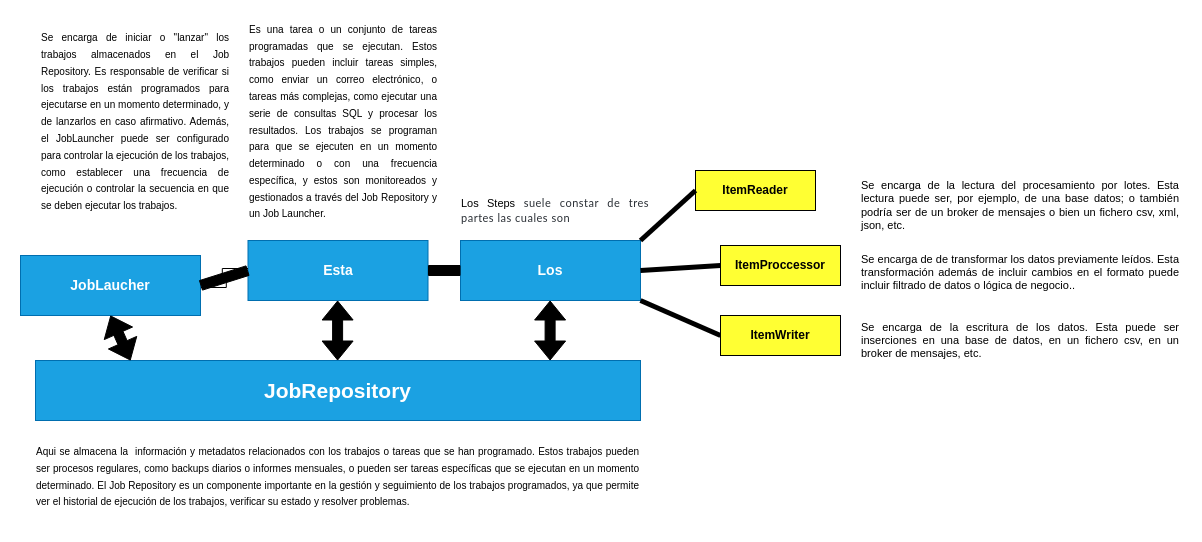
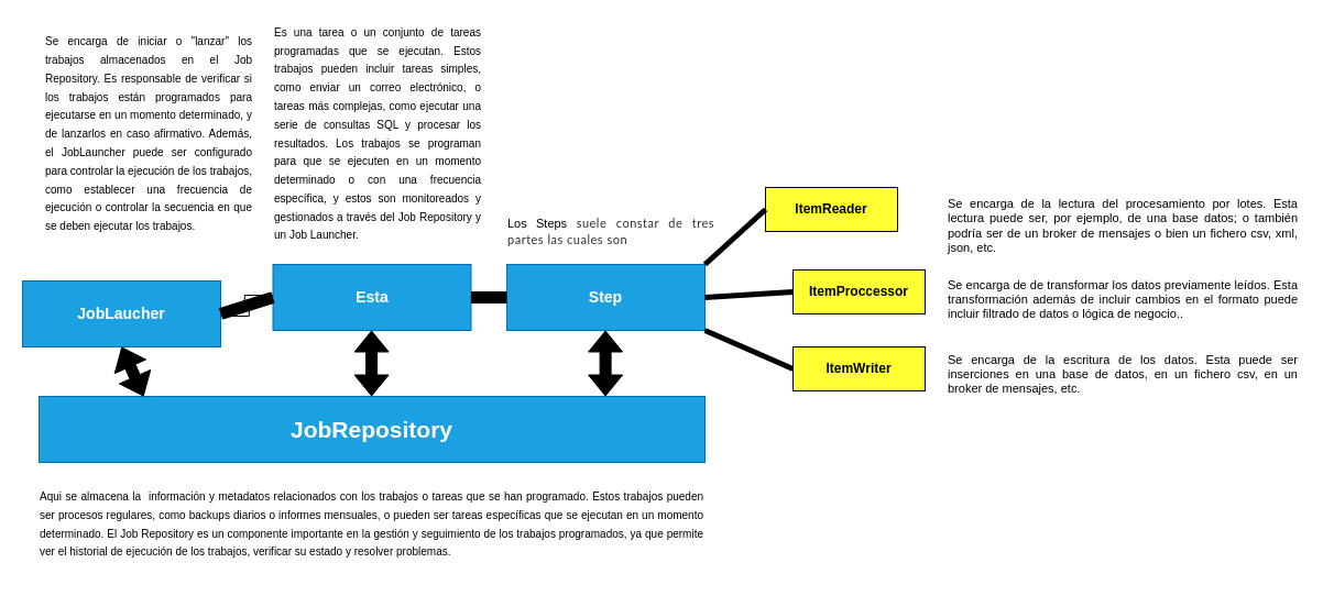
  <mxCell id="0" />
  <mxCell id="1" parent="0" />
  <mxCell id="2" value="&lt;font style=&quot;font-size: 14px;&quot;&gt;&lt;b&gt;Esta&lt;/b&gt;&lt;/font&gt;" style="rounded=0;whiteSpace=wrap;html=1;fillColor=#1ba1e2;fontColor=#ffffff;strokeColor=#006EAF;" parent="1" vertex="1"><mxGeometry x="247.5" y="240" width="180" height="60" as="geometry" /></mxCell>
  <mxCell id="3" value="" style="edgeStyle=orthogonalEdgeStyle;shape=link;rounded=0;orthogonalLoop=1;jettySize=auto;html=1;strokeColor=#000000;fontSize=10;fillColor=#000000;" parent="1" source="4" target="2" edge="1"><mxGeometry relative="1" as="geometry" /></mxCell>
  <mxCell id="4" value="&lt;font style=&quot;font-size: 14px;&quot;&gt;&lt;b&gt;JobLaucher&lt;/b&gt;&lt;/font&gt;" style="rounded=0;whiteSpace=wrap;html=1;fillColor=#1ba1e2;fontColor=#ffffff;strokeColor=#006EAF;" parent="1" vertex="1"><mxGeometry x="20" y="255" width="180" height="60" as="geometry" /></mxCell>
- <mxCell id="5" value="&lt;font style=&quot;font-size: 14px;&quot;&gt;&lt;b&gt;Los&lt;/b&gt;&lt;/font&gt;" style="rounded=0;whiteSpace=wrap;html=1;fillColor=#1ba1e2;fontColor=#ffffff;strokeColor=#006EAF;" parent="1" vertex="1"><mxGeometry x="460" y="240" width="180" height="60" as="geometry" /></mxCell>
+ <mxCell id="5" value="&lt;font style=&quot;font-size: 14px;&quot;&gt;&lt;b&gt;Step&lt;/b&gt;&lt;/font&gt;" style="rounded=0;whiteSpace=wrap;html=1;fillColor=#1ba1e2;fontColor=#ffffff;strokeColor=#006EAF;" parent="1" vertex="1"><mxGeometry x="460" y="240" width="180" height="60" as="geometry" /></mxCell>
  <mxCell id="6" value="&lt;b&gt;ItemWriter&lt;/b&gt;" style="rounded=0;whiteSpace=wrap;html=1;" parent="1" vertex="1"><mxGeometry x="720" y="315" width="120" height="40" as="geometry" /></mxCell>
  <mxCell id="7" value="&lt;font style=&quot;font-size: 21px;&quot;&gt;&lt;b&gt;JobRepository&lt;/b&gt;&lt;/font&gt;" style="rounded=0;whiteSpace=wrap;html=1;fillColor=#1ba1e2;fontColor=#ffffff;strokeColor=#006EAF;" parent="1" vertex="1"><mxGeometry x="35" y="360" width="605" height="60" as="geometry" /></mxCell>
  <mxCell id="8" value="&lt;font style=&quot;font-size: 12px;&quot;&gt;&lt;b&gt;ItemProccessor&lt;/b&gt;&lt;/font&gt;" style="rounded=0;whiteSpace=wrap;html=1;" parent="1" vertex="1"><mxGeometry x="720" y="245" width="120" height="40" as="geometry" /></mxCell>
  <mxCell id="9" value="&lt;b&gt;ItemReader&lt;/b&gt;" style="rounded=0;whiteSpace=wrap;html=1;fillColor=#FFFF33;" parent="1" vertex="1"><mxGeometry x="695" y="170" width="120" height="40" as="geometry" /></mxCell>
  <mxCell id="10" value="&lt;div style=&quot;text-align: justify;&quot;&gt;&lt;span style=&quot;font-size: 10px; background-color: initial;&quot;&gt;Aqui se almacena la&amp;nbsp; información y metadatos relacionados con los trabajos o tareas que se han programado. Estos trabajos pueden ser procesos regulares, como backups diarios o informes mensuales, o pueden ser tareas específicas que se ejecutan en un momento determinado. El Job Repository es un componente importante en la gestión y seguimiento de los trabajos programados, ya que permite ver el historial de ejecución de los trabajos, verificar su estado y resolver problemas.&lt;/span&gt;&lt;/div&gt;" style="text;html=1;strokeColor=none;fillColor=none;align=center;verticalAlign=middle;whiteSpace=wrap;rounded=0;fontSize=14;" parent="1" vertex="1"><mxGeometry x="35" y="430" width="605" height="90" as="geometry" /></mxCell>
  <mxCell id="11" value="&lt;div style=&quot;text-align: justify;&quot;&gt;&lt;font style=&quot;font-size: 10px;&quot;&gt;Se encarga de iniciar o &quot;lanzar&quot; los trabajos almacenados en el Job Repository. Es responsable de verificar si los trabajos están programados para ejecutarse en un momento determinado, y de lanzarlos en caso afirmativo. Además, el JobLauncher puede ser configurado para controlar la ejecución de los trabajos, como establecer una frecuencia de ejecución o controlar la secuencia en que se deben ejecutar los trabajos.&lt;/font&gt;&lt;br&gt;&lt;/div&gt;" style="text;html=1;strokeColor=none;fillColor=none;align=center;verticalAlign=middle;whiteSpace=wrap;rounded=0;fontSize=14;" parent="1" vertex="1"><mxGeometry x="40" y="20" width="190" height="200" as="geometry" /></mxCell>
  <mxCell id="12" value="&lt;div style=&quot;text-align: justify;&quot;&gt;&lt;font style=&quot;font-size: 10px;&quot;&gt;Es una tarea o un conjunto de tareas programadas que se ejecutan. Estos trabajos pueden incluir tareas simples, como enviar un correo electrónico, o tareas más complejas, como ejecutar una serie de consultas SQL y procesar los resultados. Los trabajos se programan para que se ejecuten en un momento determinado o con una frecuencia específica, y estos son monitoreados y gestionados a través del Job Repository y un Job Launcher.&lt;/font&gt;&lt;br&gt;&lt;/div&gt;" style="text;html=1;strokeColor=none;fillColor=none;align=center;verticalAlign=middle;whiteSpace=wrap;rounded=0;fontSize=14;" parent="1" vertex="1"><mxGeometry x="247.5" y="20" width="190" height="200" as="geometry" /></mxCell>
  <mxCell id="13" value="" style="shape=flexArrow;endArrow=classic;startArrow=classic;html=1;rounded=0;fontSize=10;entryX=0.5;entryY=1;entryDx=0;entryDy=0;exitX=0.157;exitY=0;exitDx=0;exitDy=0;exitPerimeter=0;strokeColor=#000000;fillColor=#000000;" parent="1" source="7" target="4" edge="1"><mxGeometry width="100" height="100" relative="1" as="geometry"><mxPoint x="250" y="360" as="sourcePoint" /><mxPoint x="350" y="260" as="targetPoint" /></mxGeometry></mxCell>
  <mxCell id="14" value="" style="shape=flexArrow;endArrow=classic;startArrow=classic;html=1;rounded=0;fontSize=10;entryX=0.5;entryY=1;entryDx=0;entryDy=0;exitX=0.157;exitY=0;exitDx=0;exitDy=0;exitPerimeter=0;strokeColor=#000000;fillColor=#000000;" parent="1" edge="1"><mxGeometry width="100" height="100" relative="1" as="geometry"><mxPoint x="337.095" y="360" as="sourcePoint" /><mxPoint x="337.11" y="300" as="targetPoint" /></mxGeometry></mxCell>
  <mxCell id="15" value="" style="shape=flexArrow;endArrow=classic;startArrow=classic;html=1;rounded=0;fontSize=10;entryX=0.5;entryY=1;entryDx=0;entryDy=0;exitX=0.157;exitY=0;exitDx=0;exitDy=0;exitPerimeter=0;strokeColor=#000000;fillColor=#000000;" parent="1" edge="1"><mxGeometry width="100" height="100" relative="1" as="geometry"><mxPoint x="549.595" y="360" as="sourcePoint" /><mxPoint x="549.61" y="300" as="targetPoint" /></mxGeometry></mxCell>
  <mxCell id="16" value="" style="endArrow=none;html=1;rounded=0;strokeColor=#000000;fontSize=10;fillColor=#000000;entryX=1;entryY=0.5;entryDx=0;entryDy=0;exitX=0;exitY=0.5;exitDx=0;exitDy=0;shape=flexArrow;" parent="1" source="2" target="4" edge="1"><mxGeometry width="50" height="50" relative="1" as="geometry"><mxPoint x="280" y="170" as="sourcePoint" /><mxPoint x="330" y="120" as="targetPoint" /></mxGeometry></mxCell>
  <mxCell id="17" value="" style="endArrow=none;html=1;rounded=0;strokeColor=#000000;fontSize=10;fillColor=#000000;exitX=0;exitY=0.5;exitDx=0;exitDy=0;shape=flexArrow;entryX=1;entryY=0.5;entryDx=0;entryDy=0;" parent="1" source="5" target="2" edge="1"><mxGeometry width="50" height="50" relative="1" as="geometry"><mxPoint x="455" y="269.6" as="sourcePoint" /><mxPoint x="440" y="270" as="targetPoint" /></mxGeometry></mxCell>
  <mxCell id="18" value="" style="endArrow=none;html=1;rounded=0;strokeColor=#000000;fontSize=12;fillColor=#000000;exitX=1;exitY=0;exitDx=0;exitDy=0;entryX=0;entryY=0.5;entryDx=0;entryDy=0;strokeWidth=5;" parent="1" source="5" target="9" edge="1"><mxGeometry width="50" height="50" relative="1" as="geometry"><mxPoint x="660" y="245" as="sourcePoint" /><mxPoint x="710" y="195" as="targetPoint" /></mxGeometry></mxCell>
  <mxCell id="19" value="" style="endArrow=none;html=1;rounded=0;strokeColor=#000000;fontSize=12;fillColor=#000000;exitX=1;exitY=0.5;exitDx=0;exitDy=0;entryX=0;entryY=0.5;entryDx=0;entryDy=0;strokeWidth=5;" parent="1" source="5" target="8" edge="1"><mxGeometry width="50" height="50" relative="1" as="geometry"><mxPoint x="650" y="250" as="sourcePoint" /><mxPoint x="730" y="215" as="targetPoint" /></mxGeometry></mxCell>
  <mxCell id="20" value="" style="endArrow=none;html=1;rounded=0;strokeColor=#000000;fontSize=12;fillColor=#000000;exitX=1;exitY=1;exitDx=0;exitDy=0;entryX=0;entryY=0.5;entryDx=0;entryDy=0;strokeWidth=5;" parent="1" source="5" target="6" edge="1"><mxGeometry width="50" height="50" relative="1" as="geometry"><mxPoint x="650" y="280" as="sourcePoint" /><mxPoint x="730" y="275" as="targetPoint" /></mxGeometry></mxCell>
  <mxCell id="21" value="&lt;div style=&quot;text-align: justify; font-size: 11px;&quot;&gt;&lt;span style=&quot;background-color: initial;&quot;&gt;Los Steps&lt;/span&gt;&lt;span style=&quot;color: rgb(42, 47, 53); font-family: Lato, sans-serif; letter-spacing: 0.5px; text-align: start; background-color: rgb(255, 255, 255);&quot;&gt;&amp;nbsp;suele constar de&amp;nbsp;&lt;/span&gt;&lt;span style=&quot;border: 0px; margin: 0px; padding: 0px; box-sizing: border-box; color: rgb(42, 47, 53); font-family: Lato, sans-serif; letter-spacing: 0.5px; text-align: start; background-color: rgb(255, 255, 255);&quot;&gt;tres partes las cuales son&amp;nbsp;&lt;/span&gt;&lt;/div&gt;" style="text;html=1;strokeColor=none;fillColor=none;align=center;verticalAlign=middle;whiteSpace=wrap;rounded=0;fontSize=14;" parent="1" vertex="1"><mxGeometry x="460" y="195" width="190" height="30" as="geometry" /></mxCell>
  <mxCell id="22" value="&lt;div style=&quot;text-align: justify; font-size: 11px;&quot;&gt;Se encarga de de transformar los datos previamente leídos. Esta transformación además de incluir cambios en el formato puede incluir filtrado de datos o lógica de negocio..&lt;br&gt;&lt;/div&gt;" style="text;html=1;strokeColor=none;fillColor=none;align=center;verticalAlign=middle;whiteSpace=wrap;rounded=0;fontSize=14;" parent="1" vertex="1"><mxGeometry x="860" y="257" width="320" height="30" as="geometry" /></mxCell>
  <mxCell id="23" value="&lt;div style=&quot;text-align: justify; font-size: 11px;&quot;&gt;Se encarga de la escritura de los datos. Esta puede ser inserciones en una base de datos, en un fichero csv, en un broker de mensajes, etc.&lt;br&gt;&lt;/div&gt;" style="text;html=1;strokeColor=none;fillColor=none;align=center;verticalAlign=middle;whiteSpace=wrap;rounded=0;fontSize=14;" parent="1" vertex="1"><mxGeometry x="860" y="325" width="320" height="30" as="geometry" /></mxCell>
  <mxCell id="24" value="&lt;div style=&quot;text-align: justify; font-size: 11px;&quot;&gt;Se encarga de la lectura del procesamiento por lotes. Esta lectura puede ser, por ejemplo, de una base datos; o también podría ser de un broker de mensajes o bien un fichero csv, xml, json, etc.&lt;br&gt;&lt;/div&gt;" style="text;html=1;strokeColor=none;fillColor=none;align=center;verticalAlign=middle;whiteSpace=wrap;rounded=0;fontSize=14;" parent="1" vertex="1"><mxGeometry x="860" y="190" width="320" height="30" as="geometry" /></mxCell>
  <mxCell id="25" value="&lt;b&gt;ItemWriter&lt;/b&gt;" style="rounded=0;whiteSpace=wrap;html=1;fillColor=#FFFF33;" vertex="1" parent="1"><mxGeometry x="720" y="315" width="120" height="40" as="geometry" /></mxCell>
  <mxCell id="26" value="&lt;font style=&quot;font-size: 12px;&quot;&gt;&lt;b&gt;ItemProccessor&lt;/b&gt;&lt;/font&gt;" style="rounded=0;whiteSpace=wrap;html=1;fillColor=#FFFF33;" vertex="1" parent="1"><mxGeometry x="720" y="245" width="120" height="40" as="geometry" /></mxCell>
